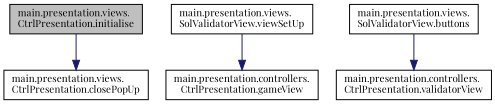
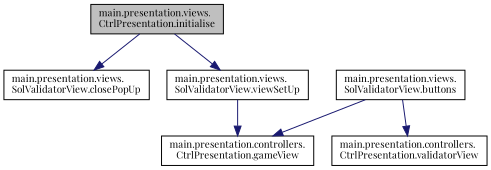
  digraph {
    fontname="Playfair Display"
    rankdir=TB
    node [color=black fillcolor=white fontname="Playfair Display" fontsize=10 shape=record style=filled]
    edge [color=midnightblue fontname="Playfair Display" fontsize=10 labelfontname=Helvetica labelfontsize=10 style=solid]
    n1 [fillcolor=grey75 fontcolor=black height=0.2 label="main.presentation.views.\lCtrlPresentation.initialise" width=0.4]
-   n2 [height=0.2 label="main.presentation.views.\lCtrlPresentation.closePopUp" width=0.4]
+   n2 [height=0.2 label="main.presentation.views.\lSolValidatorView.closePopUp" width=0.4]
    n3 [height=0.2 label="main.presentation.views.\lSolValidatorView.viewSetUp" width=0.4]
    n4 [height=0.2 label="main.presentation.controllers.\lCtrlPresentation.gameView" width=0.4]
    n5 [height=0.2 label="main.presentation.views.\lSolValidatorView.buttons" width=0.4]
    n6 [height=0.2 label="main.presentation.controllers.\lCtrlPresentation.validatorView" width=0.4]
    n1 -> n2
+   n1 -> n3
    n3 -> n4
+   n5 -> n4
    n5 -> n6
  }
